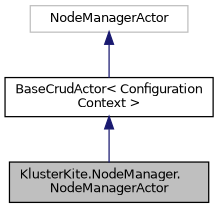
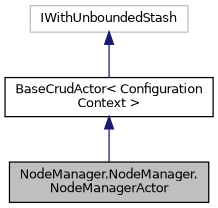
  digraph {
    node [color=black fillcolor=white fontname=Helvetica fontsize=10 shape=record style=filled]
    edge [color=midnightblue dir=back fontname=Helvetica fontsize=10 labelfontname=Helvetica labelfontsize=10 style=solid]
-   n1 [fillcolor=grey75 fontcolor=black height=0.2 label="KlusterKite.NodeManager.\lNodeManagerActor" width=0.4]
+   n1 [fillcolor=grey75 fontcolor=black height=0.2 label="NodeManager.NodeManager.\lNodeManagerActor" width=0.4]
    n2 [height=0.2 label="BaseCrudActor\< Configuration\lContext \>" width=0.4]
-   n3 [color=grey75 height=0.2 label=NodeManagerActor width=0.4]
+   n3 [color=grey75 height=0.2 label=IWithUnboundedStash width=0.4]
    n2 -> n1
    n3 -> n2
  }
